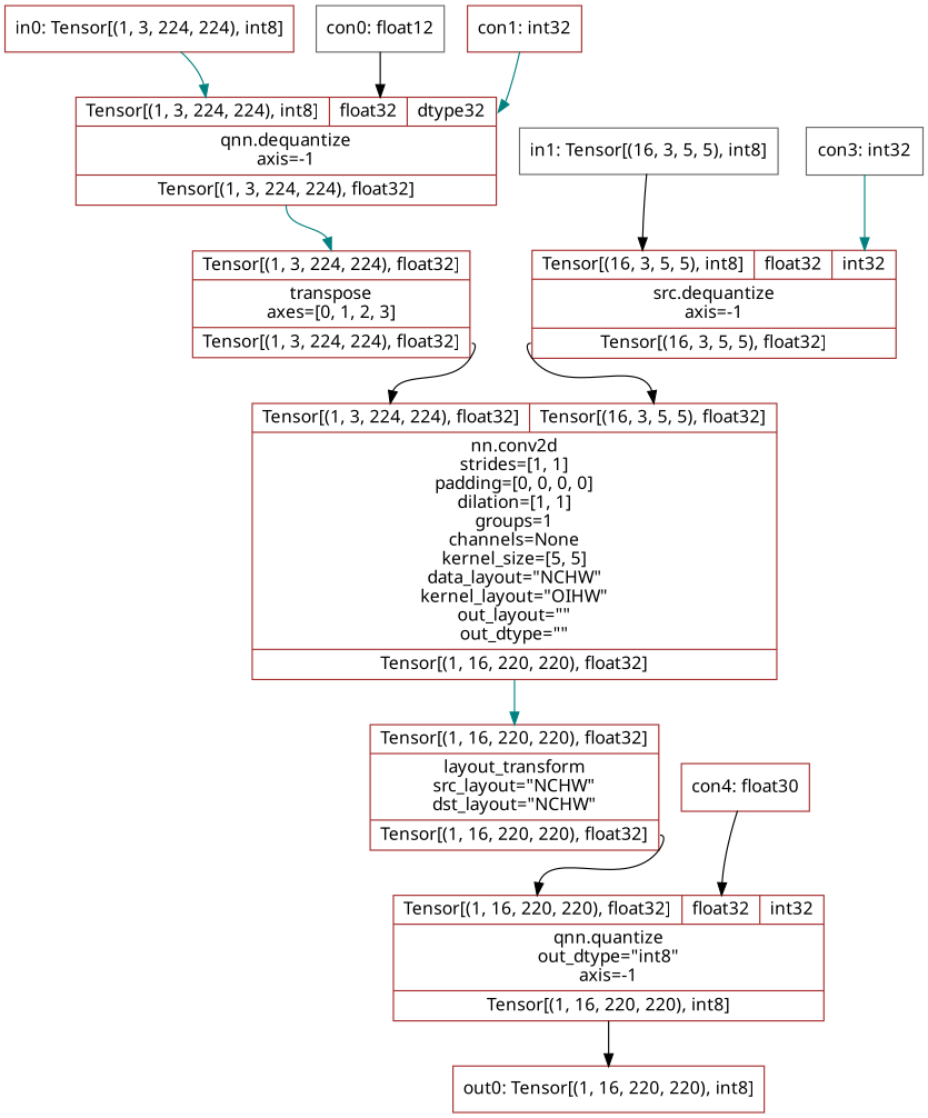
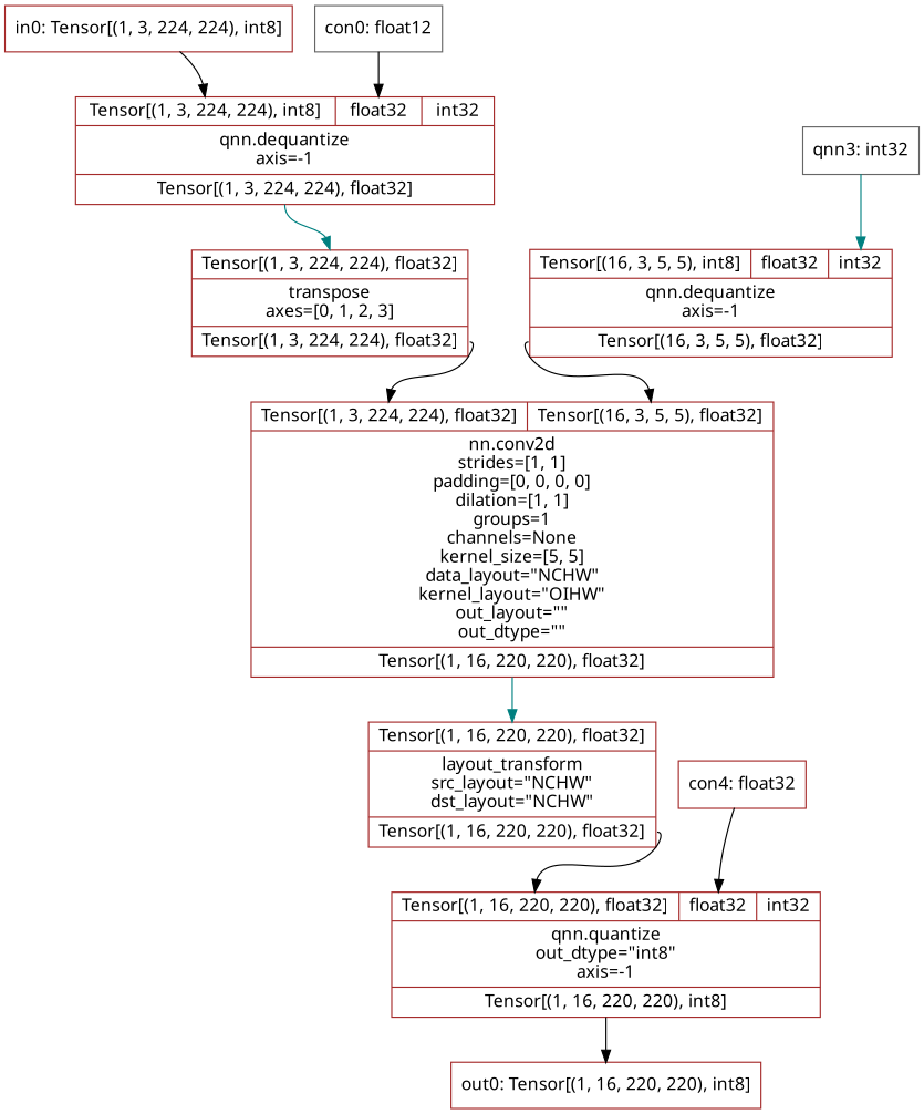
  digraph {
    node [color=brown fontname="Linux Biolinum O" shape=record]
    edge [color=black headport=i0]
    n1 [label="in0: Tensor[(1, 3, 224, 224), int8]"]
-   n2 [label="{{<i0>Tensor[(1, 3, 224, 224), int8]|<i1>float32|<i2>dtype32}|qnn.dequantize\naxis=-1|{<o0>Tensor[(1, 3, 224, 224), float32]}}"]
+   n2 [label="{{<i0>Tensor[(1, 3, 224, 224), int8]|<i1>float32|<i2>int32}|qnn.dequantize\naxis=-1|{<o0>Tensor[(1, 3, 224, 224), float32]}}"]
    n3 [label="{{<i0>Tensor[(1, 3, 224, 224), float32]}|transpose\naxes=[0, 1, 2, 3]|{<o0>Tensor[(1, 3, 224, 224), float32]}}"]
    n4 [color=gray40 label="con0: float12"]
-   n5 [label="con1: int32"]
    n6 [label="{{<i0>Tensor[(1, 3, 224, 224), float32]|<i1>Tensor[(16, 3, 5, 5), float32]}|nn.conv2d\nstrides=[1, 1]\npadding=[0, 0, 0, 0]\ndilation=[1, 1]\ngroups=1\nchannels=None\nkernel_size=[5, 5]\ndata_layout=\"NCHW\"\nkernel_layout=\"OIHW\"\nout_layout=\"\"\nout_dtype=\"\"|{<o0>Tensor[(1, 16, 220, 220), float32]}}"]
    n7 [label="{{<i0>Tensor[(1, 16, 220, 220), float32]}|layout_transform\nsrc_layout=\"NCHW\"\ndst_layout=\"NCHW\"|{<o0>Tensor[(1, 16, 220, 220), float32]}}"]
-   n8 [color=gray40 label="in1: Tensor[(16, 3, 5, 5), int8]"]
-   n9 [label="{{<i0>Tensor[(16, 3, 5, 5), int8]|<i1>float32|<i2>int32}|src.dequantize\naxis=-1|{<o0>Tensor[(16, 3, 5, 5), float32]}}"]
-   n10 [color=gray40 label="con3: int32"]
+   n9 [label="{{<i0>Tensor[(16, 3, 5, 5), int8]|<i1>float32|<i2>int32}|qnn.dequantize\naxis=-1|{<o0>Tensor[(16, 3, 5, 5), float32]}}"]
+   n10 [color=gray40 label="qnn3: int32"]
    n11 [label="{{<i0>Tensor[(1, 16, 220, 220), float32]|<i1>float32|<i2>int32}|qnn.quantize\nout_dtype=\"int8\"\naxis=-1|{<o0>Tensor[(1, 16, 220, 220), int8]}}"]
    n12 [label="out0: Tensor[(1, 16, 220, 220), int8]"]
-   n13 [label="con4: float30"]
-   n1 -> n2 [color=teal]
+   n13 [label="con4: float32"]
+   n1 -> n2
    n2 -> n3 [color=teal tailport=o0]
    n3 -> n6 [tailport=o0]
    n4 -> n2 [headport=i1]
-   n5 -> n2 [color=teal headport=i2]
    n6 -> n7 [color=teal tailport=o0]
    n7 -> n11 [tailport=o0]
-   n8 -> n9
    n9 -> n6 [headport=i1 tailport=o0]
    n10 -> n9 [color=teal headport=i2]
    n11 -> n12 [tailport=o0]
    n13 -> n11 [headport=i1]
  }
